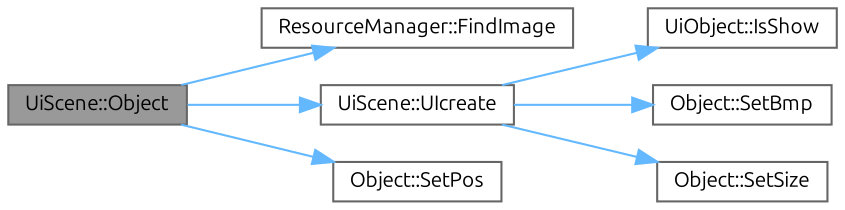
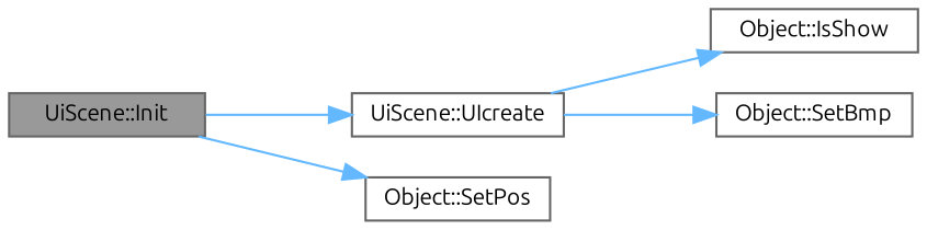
  digraph {
    fontname=Ubuntu
    rankdir=LR
    node [color=grey40 fillcolor=white fontname=Ubuntu fontsize=10 shape=box style=filled]
    edge [color=steelblue1 fontname=Ubuntu fontsize=10 labelfontname=Helvetica labelfontsize=10 style=solid]
-   n1 [color=gray40 fillcolor=grey60 fontcolor=black height=0.2 label="UiScene::Object" width=0.4]
-   n2 [height=0.2 label="ResourceManager::FindImage" width=0.4]
+   n1 [color=gray40 fillcolor=grey60 fontcolor=black height=0.2 label="UiScene::Init" width=0.4]
    n3 [height=0.2 label="UiScene::UIcreate" width=0.4]
    n4 [height=0.2 label="Object::SetPos" width=0.4]
-   n5 [height=0.2 label="UiObject::IsShow" width=0.4]
+   n5 [height=0.2 label="Object::IsShow" width=0.4]
    n6 [height=0.2 label="Object::SetBmp" width=0.4]
-   n7 [height=0.2 label="Object::SetSize" width=0.4]
-   n1 -> n2
    n1 -> n3
    n1 -> n4
    n3 -> n5
    n3 -> n6
-   n3 -> n7
  }
